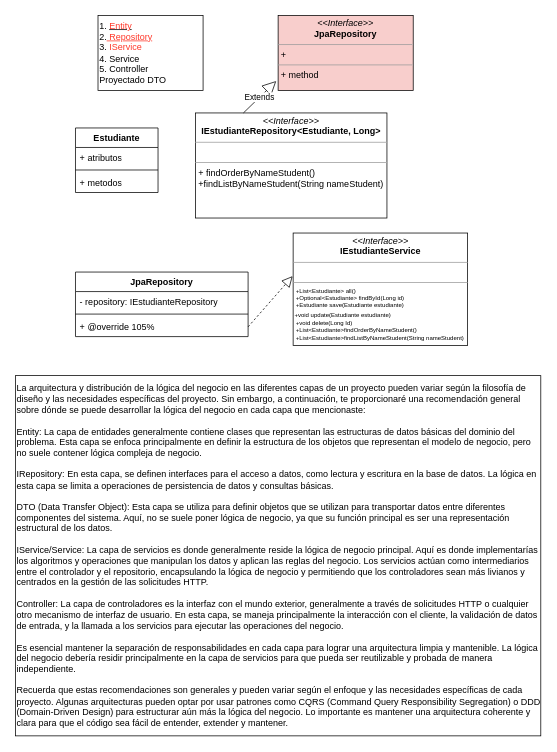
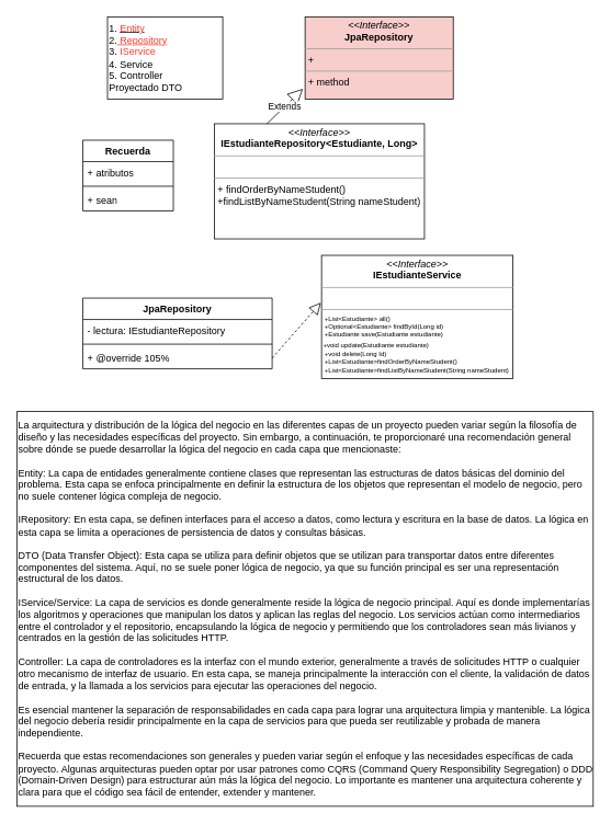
  <mxCell id="0" />
  <mxCell id="1" parent="0" />
  <mxCell id="2" value="1. &lt;u&gt;&lt;font color=&quot;#ff392b&quot;&gt;Entity&lt;/font&gt;&lt;/u&gt;&lt;br&gt;2.&lt;font color=&quot;#ff392b&quot;&gt;&lt;u&gt; Repository&lt;/u&gt;&lt;/font&gt;&lt;br&gt;3.&lt;font color=&quot;#ff392b&quot;&gt; IService&lt;/font&gt;&lt;br&gt;4. Service&lt;br&gt;5. Controller&lt;br&gt;Proyectado DTO" style="rounded=0;whiteSpace=wrap;html=1;align=left;" vertex="1" parent="1"><mxGeometry x="130" y="20" width="140" height="100" as="geometry" /></mxCell>
  <mxCell id="3" value="&lt;p style=&quot;margin:0px;margin-top:4px;text-align:center;&quot;&gt;&lt;i&gt;&amp;lt;&amp;lt;Interface&amp;gt;&amp;gt;&lt;/i&gt;&lt;br&gt;&lt;b&gt;IEstudianteRepository&amp;lt;Estudiante, Long&amp;gt;&lt;/b&gt;&lt;/p&gt;&lt;hr size=&quot;1&quot;&gt;&lt;p style=&quot;margin:0px;margin-left:4px;&quot;&gt;&lt;br&gt;&lt;/p&gt;&lt;hr size=&quot;1&quot;&gt;&lt;p style=&quot;margin:0px;margin-left:4px;&quot;&gt;+&amp;nbsp;findOrderByNameStudent()&lt;/p&gt;&lt;p style=&quot;margin:0px;margin-left:4px;&quot;&gt;+findListByNameStudent(String&amp;nbsp;nameStudent&lt;span style=&quot;background-color: initial;&quot;&gt;)&lt;/span&gt;&lt;/p&gt;" style="verticalAlign=top;align=left;overflow=fill;fontSize=12;fontFamily=Helvetica;html=1;whiteSpace=wrap;" vertex="1" parent="1"><mxGeometry x="260" y="150" width="255" height="140" as="geometry" /></mxCell>
- <mxCell id="4" value="Estudiante" style="swimlane;fontStyle=1;align=center;verticalAlign=top;childLayout=stackLayout;horizontal=1;startSize=26;horizontalStack=0;resizeParent=1;resizeParentMax=0;resizeLast=0;collapsible=1;marginBottom=0;whiteSpace=wrap;html=1;" vertex="1" parent="1"><mxGeometry x="100" y="170" width="110" height="86" as="geometry" /></mxCell>
+ <mxCell id="4" value="Recuerda" style="swimlane;fontStyle=1;align=center;verticalAlign=top;childLayout=stackLayout;horizontal=1;startSize=26;horizontalStack=0;resizeParent=1;resizeParentMax=0;resizeLast=0;collapsible=1;marginBottom=0;whiteSpace=wrap;html=1;" vertex="1" parent="1"><mxGeometry x="100" y="170" width="110" height="86" as="geometry" /></mxCell>
  <mxCell id="5" value="+ atributos" style="text;strokeColor=none;fillColor=none;align=left;verticalAlign=top;spacingLeft=4;spacingRight=4;overflow=hidden;rotatable=0;points=[[0,0.5],[1,0.5]];portConstraint=eastwest;whiteSpace=wrap;html=1;" vertex="1" parent="4"><mxGeometry y="26" width="110" height="26" as="geometry" /></mxCell>
  <mxCell id="6" value="" style="line;strokeWidth=1;fillColor=none;align=left;verticalAlign=middle;spacingTop=-1;spacingLeft=3;spacingRight=3;rotatable=0;labelPosition=right;points=[];portConstraint=eastwest;strokeColor=inherit;" vertex="1" parent="4"><mxGeometry y="52" width="110" height="8" as="geometry" /></mxCell>
- <mxCell id="7" value="+ metodos" style="text;strokeColor=none;fillColor=none;align=left;verticalAlign=top;spacingLeft=4;spacingRight=4;overflow=hidden;rotatable=0;points=[[0,0.5],[1,0.5]];portConstraint=eastwest;whiteSpace=wrap;html=1;" vertex="1" parent="4"><mxGeometry y="60" width="110" height="26" as="geometry" /></mxCell>
+ <mxCell id="7" value="+ sean" style="text;strokeColor=none;fillColor=none;align=left;verticalAlign=top;spacingLeft=4;spacingRight=4;overflow=hidden;rotatable=0;points=[[0,0.5],[1,0.5]];portConstraint=eastwest;whiteSpace=wrap;html=1;" vertex="1" parent="4"><mxGeometry y="60" width="110" height="26" as="geometry" /></mxCell>
  <mxCell id="8" value="&lt;p style=&quot;margin:0px;margin-top:4px;text-align:center;&quot;&gt;&lt;i&gt;&amp;lt;&amp;lt;Interface&amp;gt;&amp;gt;&lt;/i&gt;&lt;br&gt;&lt;b&gt;JpaRepository&lt;/b&gt;&lt;/p&gt;&lt;hr size=&quot;1&quot;&gt;&lt;p style=&quot;margin:0px;margin-left:4px;&quot;&gt;+&amp;nbsp;&lt;br&gt;&lt;/p&gt;&lt;hr size=&quot;1&quot;&gt;&lt;p style=&quot;margin:0px;margin-left:4px;&quot;&gt;+ method&lt;br&gt;&lt;/p&gt;" style="verticalAlign=top;align=left;overflow=fill;fontSize=12;fontFamily=Helvetica;html=1;whiteSpace=wrap;fillColor=#f8cecc;" vertex="1" parent="1"><mxGeometry x="370" y="20" width="180" height="100" as="geometry" /></mxCell>
  <mxCell id="9" value="Extends" style="endArrow=block;endSize=16;endFill=0;html=1;rounded=0;entryX=-0.014;entryY=0.875;entryDx=0;entryDy=0;entryPerimeter=0;exitX=0.25;exitY=0;exitDx=0;exitDy=0;" edge="1" parent="1" source="3" target="8"><mxGeometry width="160" relative="1" as="geometry"><mxPoint x="230" y="160" as="sourcePoint" /><mxPoint x="390" y="160" as="targetPoint" /></mxGeometry></mxCell>
  <mxCell id="10" value="&lt;p style=&quot;margin:0px;margin-top:4px;text-align:center;&quot;&gt;&lt;i&gt;&amp;lt;&amp;lt;Interface&amp;gt;&amp;gt;&lt;/i&gt;&lt;br&gt;&lt;b&gt;IEstudianteService&lt;/b&gt;&lt;/p&gt;&lt;hr size=&quot;1&quot;&gt;&lt;p style=&quot;margin:0px;margin-left:4px;&quot;&gt;&lt;br&gt;&lt;/p&gt;&lt;hr size=&quot;1&quot;&gt;&lt;p style=&quot;margin: 0px 0px 0px 4px; font-size: 8px;&quot;&gt;&lt;font style=&quot;font-size: 8px;&quot;&gt;+List&amp;lt;Estudiante&amp;gt; all()&amp;nbsp;&lt;/font&gt;&lt;/p&gt;&lt;p style=&quot;margin: 0px 0px 0px 4px; font-size: 8px;&quot;&gt;&lt;font style=&quot;font-size: 8px;&quot;&gt;+Optional&amp;lt;Estudiante&amp;gt; findById(Long id)&lt;/font&gt;&lt;/p&gt;&lt;p style=&quot;margin: 0px 0px 0px 4px; font-size: 8px;&quot;&gt;&lt;font style=&quot;font-size: 8px;&quot;&gt;+Estudiante save(Estudiante estudiante)&lt;/font&gt;&lt;/p&gt;&lt;font style=&quot;font-size: 8px;&quot;&gt;&amp;nbsp;+void update(Estudiante estudiante)&lt;br&gt;&lt;/font&gt;&lt;p style=&quot;margin: 0px 0px 0px 4px; font-size: 8px;&quot;&gt;&lt;font style=&quot;font-size: 8px;&quot;&gt;+void delete(Long Id)&lt;br&gt;&lt;/font&gt;&lt;/p&gt;&lt;p style=&quot;margin: 0px 0px 0px 4px; font-size: 8px;&quot;&gt;&lt;font style=&quot;font-size: 8px;&quot;&gt;+List&amp;lt;Estudiante&amp;gt;findOrderByNameStudent()&lt;/font&gt;&lt;/p&gt;&lt;p style=&quot;margin: 0px 0px 0px 4px; font-size: 8px;&quot;&gt;&lt;font style=&quot;font-size: 8px;&quot;&gt;+List&amp;lt;Estudiante&amp;gt;findListByNameStudent(String&amp;nbsp;nameStudent&lt;span style=&quot;background-color: initial;&quot;&gt;)&lt;/span&gt;&lt;/font&gt;&lt;/p&gt;" style="verticalAlign=top;align=left;overflow=fill;fontSize=12;fontFamily=Helvetica;html=1;whiteSpace=wrap;" vertex="1" parent="1"><mxGeometry x="390" y="310" width="232.5" height="150" as="geometry" /></mxCell>
  <mxCell id="11" value="JpaRepository" style="swimlane;fontStyle=1;align=center;verticalAlign=top;childLayout=stackLayout;horizontal=1;startSize=26;horizontalStack=0;resizeParent=1;resizeParentMax=0;resizeLast=0;collapsible=1;marginBottom=0;whiteSpace=wrap;html=1;" vertex="1" parent="1"><mxGeometry x="100" y="362" width="230" height="86" as="geometry" /></mxCell>
- <mxCell id="12" value="- repository: IEstudianteRepository" style="text;strokeColor=none;fillColor=none;align=left;verticalAlign=top;spacingLeft=4;spacingRight=4;overflow=hidden;rotatable=0;points=[[0,0.5],[1,0.5]];portConstraint=eastwest;whiteSpace=wrap;html=1;" vertex="1" parent="11"><mxGeometry y="26" width="230" height="26" as="geometry" /></mxCell>
+ <mxCell id="12" value="- lectura: IEstudianteRepository" style="text;strokeColor=none;fillColor=none;align=left;verticalAlign=top;spacingLeft=4;spacingRight=4;overflow=hidden;rotatable=0;points=[[0,0.5],[1,0.5]];portConstraint=eastwest;whiteSpace=wrap;html=1;" vertex="1" parent="11"><mxGeometry y="26" width="230" height="26" as="geometry" /></mxCell>
  <mxCell id="13" value="" style="line;strokeWidth=1;fillColor=none;align=left;verticalAlign=middle;spacingTop=-1;spacingLeft=3;spacingRight=3;rotatable=0;labelPosition=right;points=[];portConstraint=eastwest;strokeColor=inherit;" vertex="1" parent="11"><mxGeometry y="52" width="230" height="8" as="geometry" /></mxCell>
  <mxCell id="14" value="+ @override 105%" style="text;strokeColor=none;fillColor=none;align=left;verticalAlign=top;spacingLeft=4;spacingRight=4;overflow=hidden;rotatable=0;points=[[0,0.5],[1,0.5]];portConstraint=eastwest;whiteSpace=wrap;html=1;" vertex="1" parent="11"><mxGeometry y="60" width="230" height="26" as="geometry" /></mxCell>
  <mxCell id="15" value="" style="endArrow=block;dashed=1;endFill=0;endSize=12;html=1;rounded=0;exitX=1;exitY=0.5;exitDx=0;exitDy=0;entryX=-0.003;entryY=0.383;entryDx=0;entryDy=0;entryPerimeter=0;" edge="1" parent="1" source="14" target="10"><mxGeometry width="160" relative="1" as="geometry"><mxPoint x="260" y="380" as="sourcePoint" /><mxPoint x="420" y="380" as="targetPoint" /></mxGeometry></mxCell>
  <mxCell id="16" value="&lt;div&gt;La arquitectura y distribución de la lógica del negocio en las diferentes capas de un proyecto pueden variar según la filosofía de diseño y las necesidades específicas del proyecto. Sin embargo, a continuación, te proporcionaré una recomendación general sobre dónde se puede desarrollar la lógica del negocio en cada capa que mencionaste:&lt;/div&gt;&lt;div&gt;&lt;br&gt;&lt;/div&gt;&lt;div&gt;Entity: La capa de entidades generalmente contiene clases que representan las estructuras de datos básicas del dominio del problema. Esta capa se enfoca principalmente en definir la estructura de los objetos que representan el modelo de negocio, pero no suele contener lógica compleja de negocio.&lt;/div&gt;&lt;div&gt;&lt;br&gt;&lt;/div&gt;&lt;div&gt;IRepository: En esta capa, se definen interfaces para el acceso a datos, como lectura y escritura en la base de datos. La lógica en esta capa se limita a operaciones de persistencia de datos y consultas básicas.&lt;/div&gt;&lt;div&gt;&lt;br&gt;&lt;/div&gt;&lt;div&gt;DTO (Data Transfer Object): Esta capa se utiliza para definir objetos que se utilizan para transportar datos entre diferentes componentes del sistema. Aquí, no se suele poner lógica de negocio, ya que su función principal es ser una representación estructural de los datos.&lt;/div&gt;&lt;div&gt;&lt;br&gt;&lt;/div&gt;&lt;div&gt;IService/Service: La capa de servicios es donde generalmente reside la lógica de negocio principal. Aquí es donde implementarías los algoritmos y operaciones que manipulan los datos y aplican las reglas del negocio. Los servicios actúan como intermediarios entre el controlador y el repositorio, encapsulando la lógica de negocio y permitiendo que los controladores sean más livianos y centrados en la gestión de las solicitudes HTTP.&lt;/div&gt;&lt;div&gt;&lt;br&gt;&lt;/div&gt;&lt;div&gt;Controller: La capa de controladores es la interfaz con el mundo exterior, generalmente a través de solicitudes HTTP o cualquier otro mecanismo de interfaz de usuario. En esta capa, se maneja principalmente la interacción con el cliente, la validación de datos de entrada, y la llamada a los servicios para ejecutar las operaciones del negocio.&lt;/div&gt;&lt;div&gt;&lt;br&gt;&lt;/div&gt;&lt;div&gt;Es esencial mantener la separación de responsabilidades en cada capa para lograr una arquitectura limpia y mantenible. La lógica del negocio debería residir principalmente en la capa de servicios para que pueda ser reutilizable y probada de manera independiente.&lt;/div&gt;&lt;div&gt;&lt;br&gt;&lt;/div&gt;&lt;div&gt;Recuerda que estas recomendaciones son generales y pueden variar según el enfoque y las necesidades específicas de cada proyecto. Algunas arquitecturas pueden optar por usar patrones como CQRS (Command Query Responsibility Segregation) o DDD (Domain-Driven Design) para estructurar aún más la lógica del negocio. Lo importante es mantener una arquitectura coherente y clara para que el código sea fácil de entender, extender y mantener.&lt;/div&gt;" style="rounded=0;whiteSpace=wrap;html=1;align=left;" vertex="1" parent="1"><mxGeometry x="20" y="500" width="700" height="480" as="geometry" /></mxCell>
